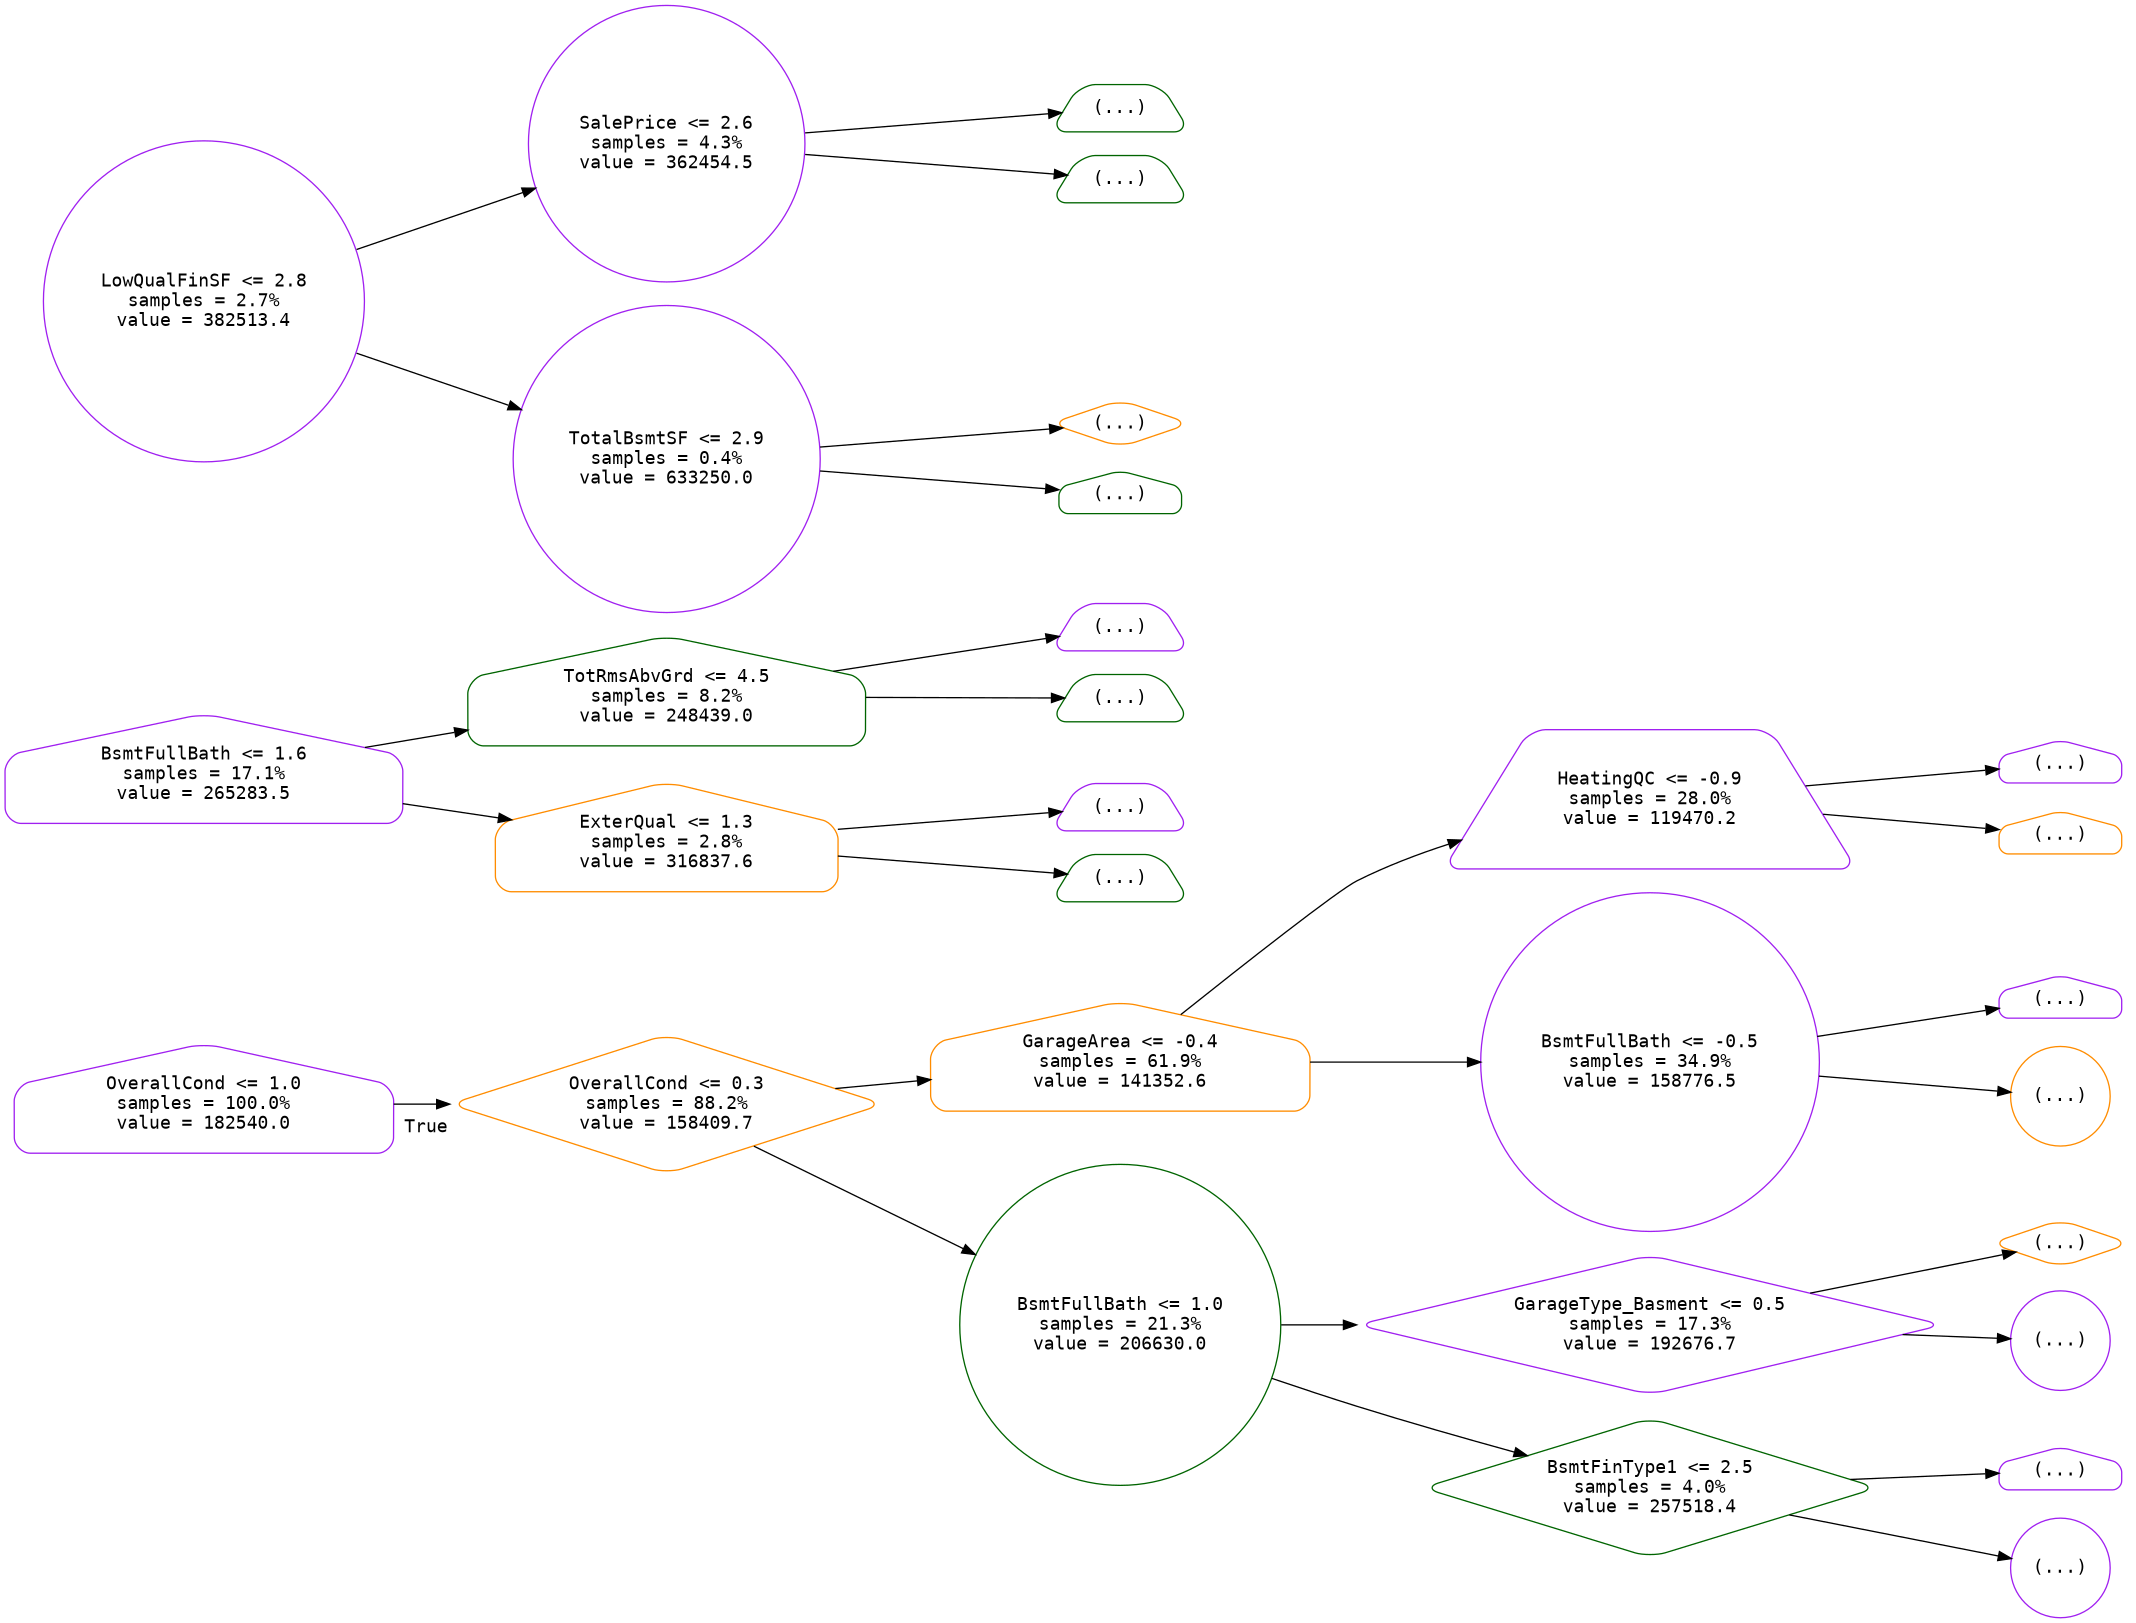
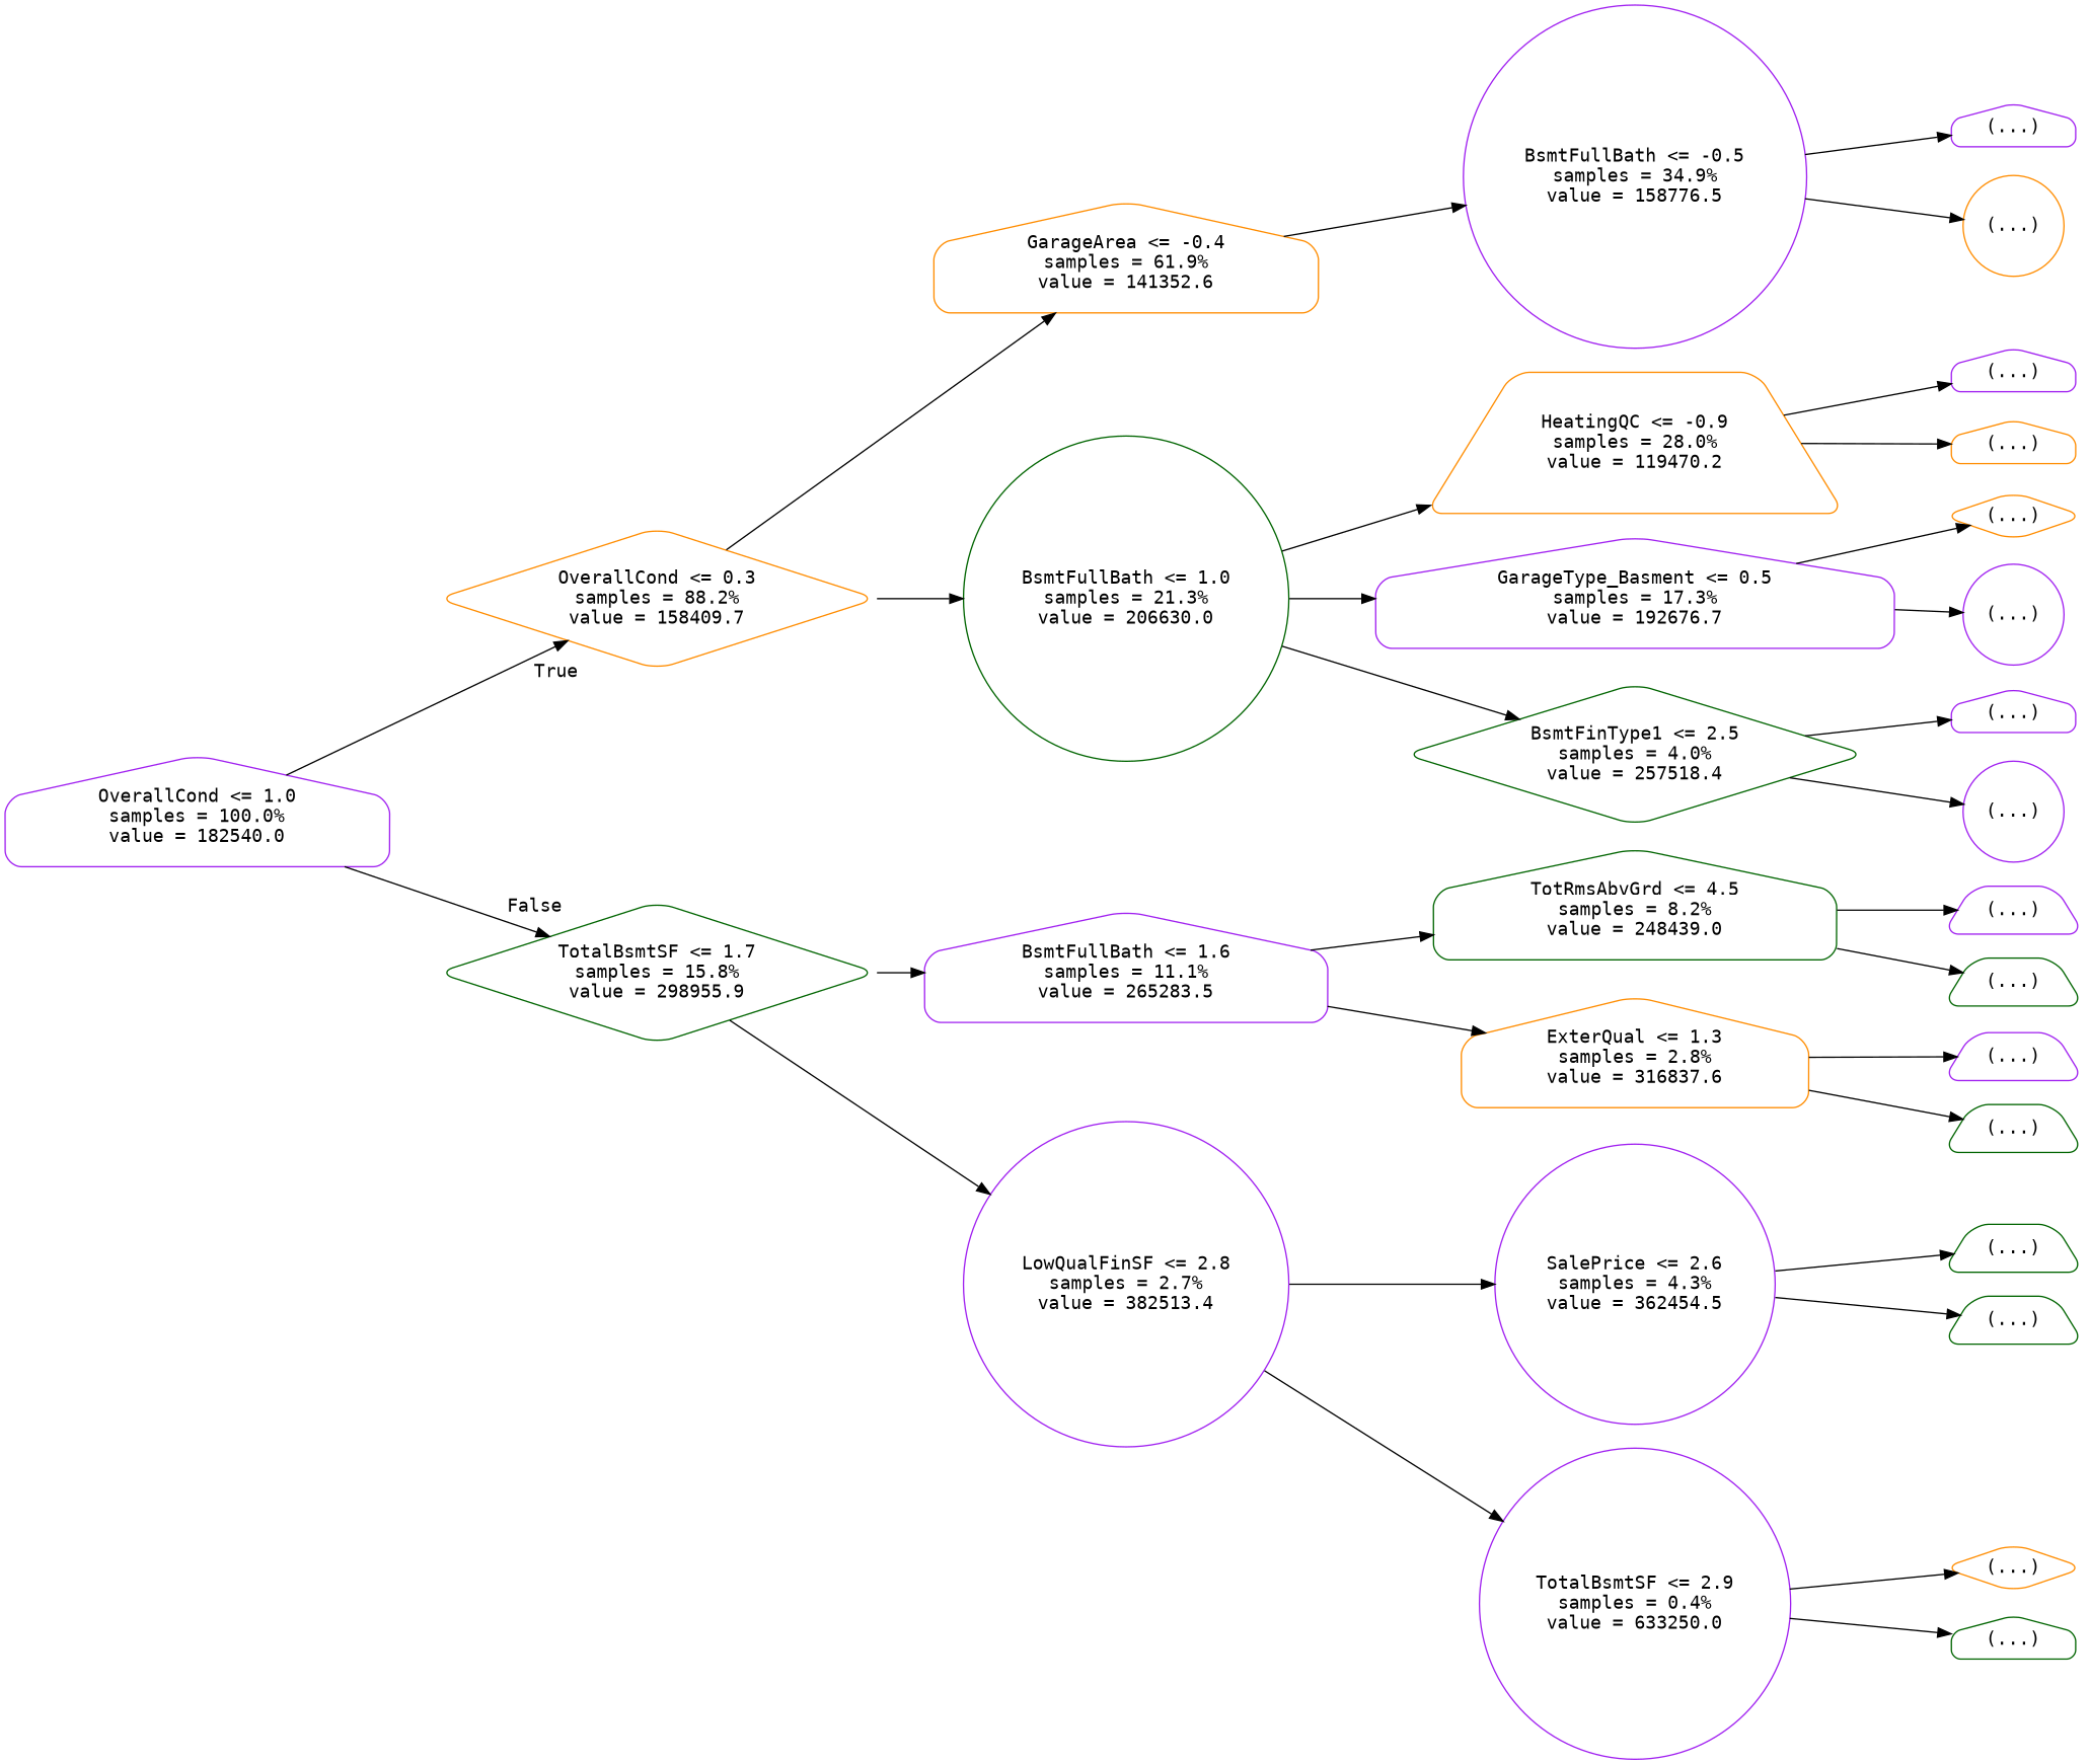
  digraph {
    fontname="DejaVu Sans Mono"
    rankdir=LR
    node [color=purple fontname="DejaVu Sans Mono" shape=house style=rounded]
    edge [fontname="DejaVu Sans Mono"]
    n1 [label="OverallCond <= 1.0\nsamples = 100.0%\nvalue = 182540.0"]
    n2 [color=darkorange label="OverallCond <= 0.3\nsamples = 88.2%\nvalue = 158409.7" shape=diamond]
+   n3 [color=darkgreen label="TotalBsmtSF <= 1.7\nsamples = 15.8%\nvalue = 298955.9" shape=diamond]
    n4 [color=darkorange label="GarageArea <= -0.4\nsamples = 61.9%\nvalue = 141352.6"]
    n5 [color=darkgreen label="BsmtFullBath <= 1.0\nsamples = 21.3%\nvalue = 206630.0" shape=circle]
-   n6 [label="BsmtFullBath <= 1.6\nsamples = 17.1%\nvalue = 265283.5"]
+   n6 [label="BsmtFullBath <= 1.6\nsamples = 11.1%\nvalue = 265283.5"]
    n7 [label="LowQualFinSF <= 2.8\nsamples = 2.7%\nvalue = 382513.4" shape=circle]
-   n8 [label="HeatingQC <= -0.9\nsamples = 28.0%\nvalue = 119470.2" shape=trapezium]
+   n8 [color=darkorange label="HeatingQC <= -0.9\nsamples = 28.0%\nvalue = 119470.2" shape=trapezium]
    n9 [label="BsmtFullBath <= -0.5\nsamples = 34.9%\nvalue = 158776.5" shape=circle]
-   n10 [label="GarageType_Basment <= 0.5\nsamples = 17.3%\nvalue = 192676.7" shape=diamond]
+   n10 [label="GarageType_Basment <= 0.5\nsamples = 17.3%\nvalue = 192676.7"]
    n11 [color=darkgreen label="BsmtFinType1 <= 2.5\nsamples = 4.0%\nvalue = 257518.4" shape=diamond]
    n12 [label="(...)"]
    n13 [color=darkorange label="(...)"]
    n14 [label="(...)"]
    n15 [color=darkorange label="(...)" shape=circle]
    n16 [color=darkorange label="(...)" shape=diamond]
    n17 [label="(...)" shape=circle]
    n18 [label="(...)"]
    n19 [label="(...)" shape=circle]
    n20 [color=darkgreen label="TotRmsAbvGrd <= 4.5\nsamples = 8.2%\nvalue = 248439.0"]
    n21 [color=darkorange label="ExterQual <= 1.3\nsamples = 2.8%\nvalue = 316837.6"]
    n22 [label="SalePrice <= 2.6\nsamples = 4.3%\nvalue = 362454.5" shape=circle]
    n23 [label="TotalBsmtSF <= 2.9\nsamples = 0.4%\nvalue = 633250.0" shape=circle]
    n24 [label="(...)" shape=trapezium]
    n25 [color=darkgreen label="(...)" shape=trapezium]
    n26 [label="(...)" shape=trapezium]
    n27 [color=darkgreen label="(...)" shape=trapezium]
    n28 [color=darkgreen label="(...)" shape=trapezium]
    n29 [color=darkgreen label="(...)" shape=trapezium]
    n30 [color=darkorange label="(...)" shape=diamond]
    n31 [color=darkgreen label="(...)"]
    n1 -> n2 [headlabel=True labelangle=45 labeldistance=2.5]
+   n1 -> n3 [headlabel=False labelangle=-45 labeldistance=2.5]
    n2 -> n4
    n2 -> n5
-   n4 -> n8
+   n3 -> n6
+   n3 -> n7
+   n5 -> n8
    n4 -> n9
    n5 -> n10
    n5 -> n11
    n6 -> n20
    n6 -> n21
    n7 -> n22
    n7 -> n23
    n8 -> n12
    n8 -> n13
    n9 -> n14
    n9 -> n15
    n10 -> n16
    n10 -> n17
    n11 -> n18
    n11 -> n19
    n20 -> n24
    n20 -> n25
    n21 -> n26
    n21 -> n27
    n22 -> n28
    n22 -> n29
    n23 -> n30
    n23 -> n31
  }
